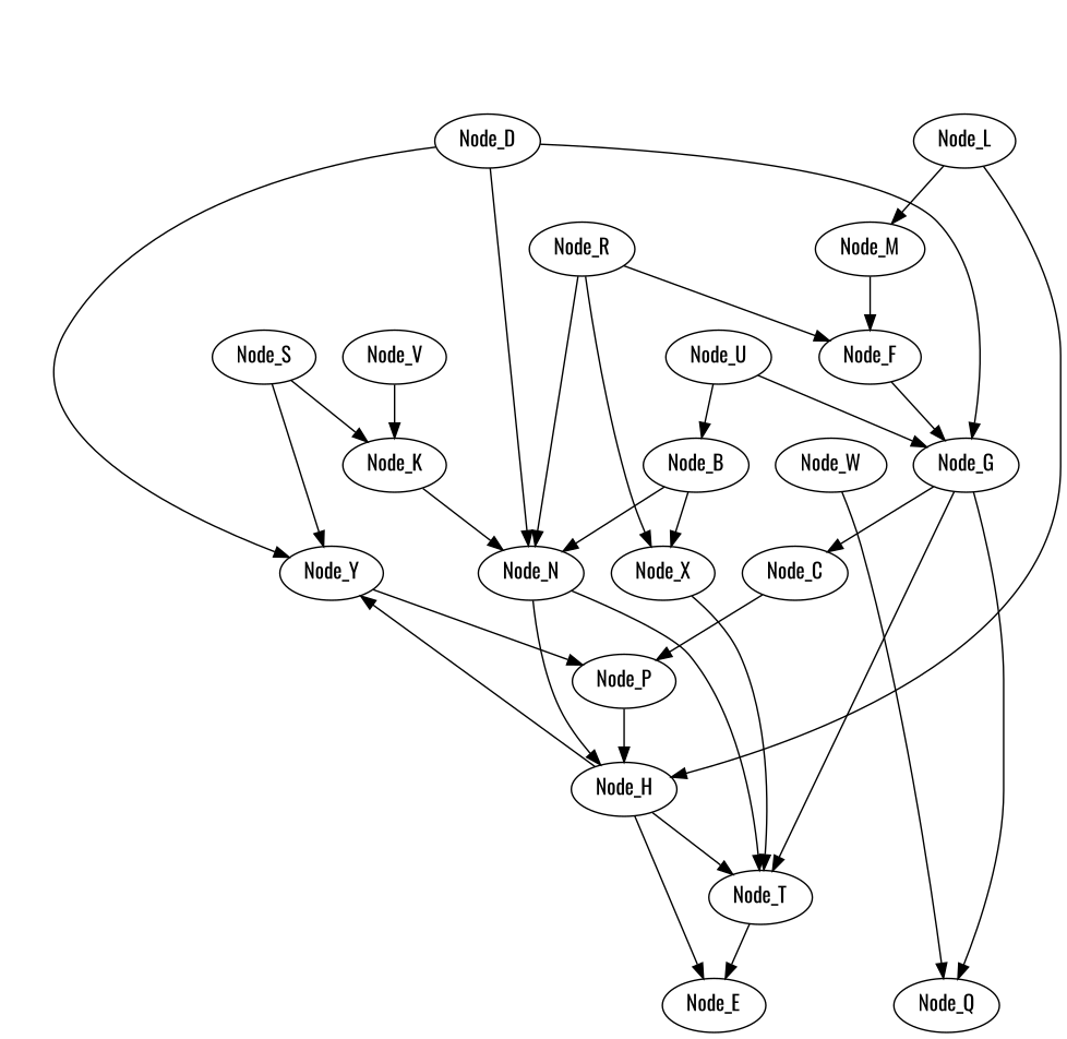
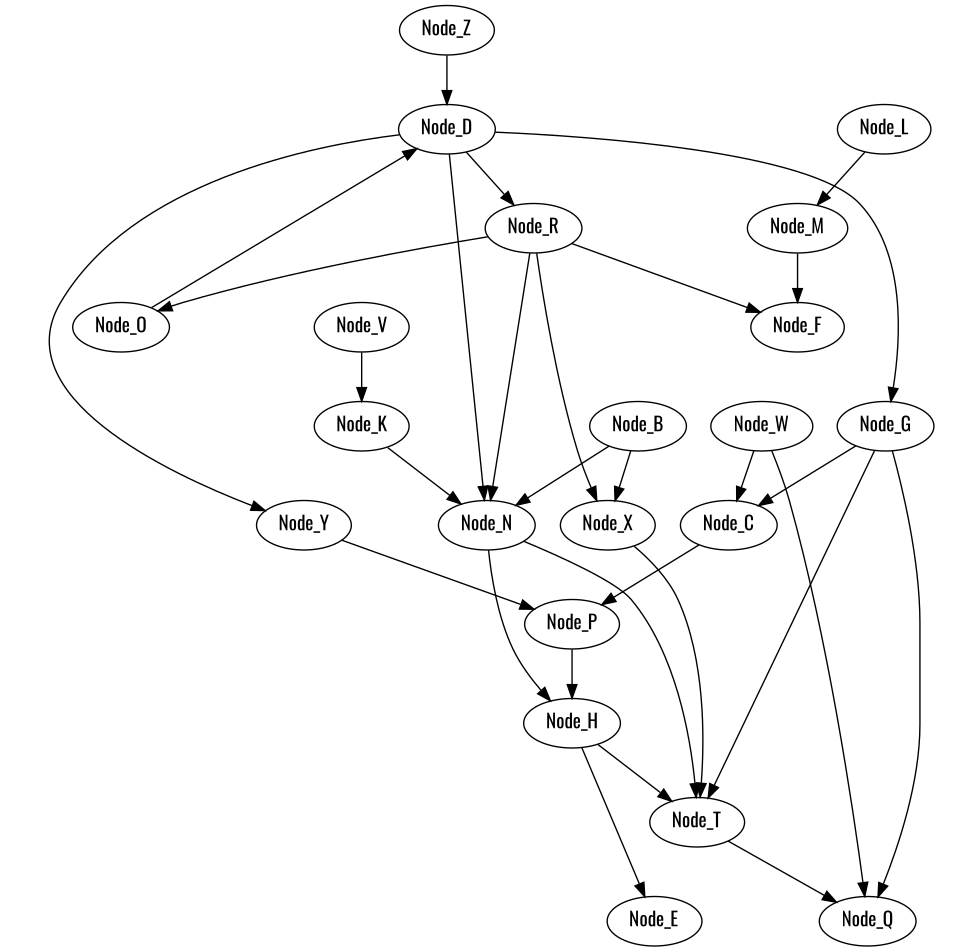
  digraph {
    fontname=Oswald
    node [fontname=Oswald]
    edge [fontname=Oswald]
-   Node_S
    Node_Y
    Node_K
    Node_P
    Node_N
    Node_H
    Node_B
    Node_X
    Node_T
    Node_E
    Node_D
    Node_R
    Node_G
+   Node_O
    Node_F
    Node_Q
    Node_C
-   Node_U
    Node_W
    Node_L
    Node_M
+   Node_Z
    Node_V
-   Node_S -> Node_Y
-   Node_S -> Node_K
    Node_Y -> Node_P
    Node_K -> Node_N
    Node_P -> Node_H
    Node_N -> Node_H
    Node_N -> Node_T
-   Node_H -> Node_Y
    Node_H -> Node_T
    Node_H -> Node_E
    Node_B -> Node_N
    Node_B -> Node_X
    Node_X -> Node_T
-   Node_T -> Node_E
+   Node_T -> Node_Q
    Node_D -> Node_Y
    Node_D -> Node_N
+   Node_D -> Node_R
    Node_D -> Node_G
    Node_R -> Node_N
    Node_R -> Node_X
+   Node_R -> Node_O
    Node_R -> Node_F
    Node_G -> Node_T
    Node_G -> Node_Q
    Node_G -> Node_C
-   Node_F -> Node_G
+   Node_O -> Node_D
    Node_C -> Node_P
-   Node_U -> Node_B
-   Node_U -> Node_G
    Node_W -> Node_Q
-   Node_L -> Node_H
+   Node_W -> Node_C
    Node_L -> Node_M
    Node_M -> Node_F
+   Node_Z -> Node_D
    Node_V -> Node_K
  }
